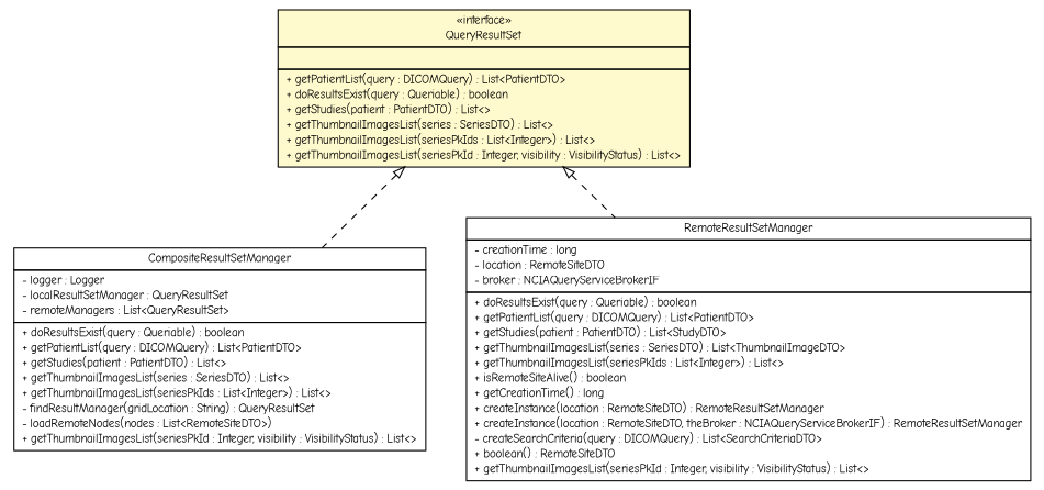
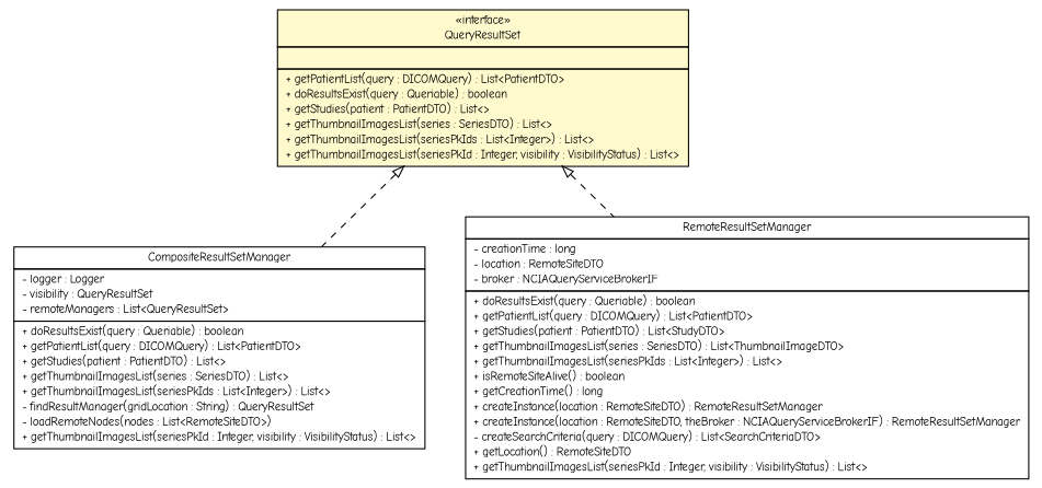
  digraph {
    fontname="Comic Neue"
    node [fontcolor=black fontname="Comic Neue" fontsize=10.0 shape=plaintext]
    edge [arrowtail=empty dir=back fontname="Comic Neue" fontsize=10 headport=p labelfontname=Helvetica labelfontsize=10 style=dashed tailport=p]
-   n1 [label=<<table border="0" cellborder="1" cellspacing="0" cellpadding="2" port="p" href="./CompositeResultSetManager.html"> 		<tr><td><table border="0" cellspacing="0" cellpadding="1"> 			<tr><td> CompositeResultSetManager </td></tr> 		</table></td></tr> 		<tr><td><table border="0" cellspacing="0" cellpadding="1"> 			<tr><td align="left"> - logger : Logger </td></tr> 			<tr><td align="left"> - localResultSetManager : QueryResultSet </td></tr> 			<tr><td align="left"> - remoteManagers : List&lt;QueryResultSet&gt; </td></tr> 		</table></td></tr> 		<tr><td><table border="0" cellspacing="0" cellpadding="1"> 			<tr><td align="left"> + doResultsExist(query : Queriable) : boolean </td></tr> 			<tr><td align="left"> + getPatientList(query : DICOMQuery) : List&lt;PatientDTO&gt; </td></tr> 			<tr><td align="left"> + getStudies(patient : PatientDTO) : List&lt;&gt; </td></tr> 			<tr><td align="left"> + getThumbnailImagesList(series : SeriesDTO) : List&lt;&gt; </td></tr> 			<tr><td align="left"> + getThumbnailImagesList(seriesPkIds : List&lt;Integer&gt;) : List&lt;&gt; </td></tr> 			<tr><td align="left"> - findResultManager(gridLocation : String) : QueryResultSet </td></tr> 			<tr><td align="left"> - loadRemoteNodes(nodes : List&lt;RemoteSiteDTO&gt;) </td></tr> 			<tr><td align="left"> + getThumbnailImagesList(seriesPkId : Integer, visibility : VisibilityStatus) : List&lt;&gt; </td></tr> 		</table></td></tr> 		</table>>]
+   n1 [label=<<table border="0" cellborder="1" cellspacing="0" cellpadding="2" port="p" href="./CompositeResultSetManager.html"> 		<tr><td><table border="0" cellspacing="0" cellpadding="1"> 			<tr><td> CompositeResultSetManager </td></tr> 		</table></td></tr> 		<tr><td><table border="0" cellspacing="0" cellpadding="1"> 			<tr><td align="left"> - logger : Logger </td></tr> 			<tr><td align="left"> - visibility : QueryResultSet </td></tr> 			<tr><td align="left"> - remoteManagers : List&lt;QueryResultSet&gt; </td></tr> 		</table></td></tr> 		<tr><td><table border="0" cellspacing="0" cellpadding="1"> 			<tr><td align="left"> + doResultsExist(query : Queriable) : boolean </td></tr> 			<tr><td align="left"> + getPatientList(query : DICOMQuery) : List&lt;PatientDTO&gt; </td></tr> 			<tr><td align="left"> + getStudies(patient : PatientDTO) : List&lt;&gt; </td></tr> 			<tr><td align="left"> + getThumbnailImagesList(series : SeriesDTO) : List&lt;&gt; </td></tr> 			<tr><td align="left"> + getThumbnailImagesList(seriesPkIds : List&lt;Integer&gt;) : List&lt;&gt; </td></tr> 			<tr><td align="left"> - findResultManager(gridLocation : String) : QueryResultSet </td></tr> 			<tr><td align="left"> - loadRemoteNodes(nodes : List&lt;RemoteSiteDTO&gt;) </td></tr> 			<tr><td align="left"> + getThumbnailImagesList(seriesPkId : Integer, visibility : VisibilityStatus) : List&lt;&gt; </td></tr> 		</table></td></tr> 		</table>>]
    n2 [label=<<table border="0" cellborder="1" cellspacing="0" cellpadding="2" port="p" bgcolor="lemonChiffon" href="./QueryResultSet.html"> 		<tr><td><table border="0" cellspacing="0" cellpadding="1"> 			<tr><td> &laquo;interface&raquo; </td></tr> 			<tr><td> QueryResultSet </td></tr> 		</table></td></tr> 		<tr><td><table border="0" cellspacing="0" cellpadding="1"> 			<tr><td align="left">  </td></tr> 		</table></td></tr> 		<tr><td><table border="0" cellspacing="0" cellpadding="1"> 			<tr><td align="left"> + getPatientList(query : DICOMQuery) : List&lt;PatientDTO&gt; </td></tr> 			<tr><td align="left"> + doResultsExist(query : Queriable) : boolean </td></tr> 			<tr><td align="left"> + getStudies(patient : PatientDTO) : List&lt;&gt; </td></tr> 			<tr><td align="left"> + getThumbnailImagesList(series : SeriesDTO) : List&lt;&gt; </td></tr> 			<tr><td align="left"> + getThumbnailImagesList(seriesPkIds : List&lt;Integer&gt;) : List&lt;&gt; </td></tr> 			<tr><td align="left"> + getThumbnailImagesList(seriesPkId : Integer, visibility : VisibilityStatus) : List&lt;&gt; </td></tr> 		</table></td></tr> 		</table>>]
-   n3 [label=<<table border="0" cellborder="1" cellspacing="0" cellpadding="2" port="p" href="./RemoteResultSetManager.html"> 		<tr><td><table border="0" cellspacing="0" cellpadding="1"> 			<tr><td> RemoteResultSetManager </td></tr> 		</table></td></tr> 		<tr><td><table border="0" cellspacing="0" cellpadding="1"> 			<tr><td align="left"> - creationTime : long </td></tr> 			<tr><td align="left"> - location : RemoteSiteDTO </td></tr> 			<tr><td align="left"> - broker : NCIAQueryServiceBrokerIF </td></tr> 		</table></td></tr> 		<tr><td><table border="0" cellspacing="0" cellpadding="1"> 			<tr><td align="left"> + doResultsExist(query : Queriable) : boolean </td></tr> 			<tr><td align="left"> + getPatientList(query : DICOMQuery) : List&lt;PatientDTO&gt; </td></tr> 			<tr><td align="left"> + getStudies(patient : PatientDTO) : List&lt;StudyDTO&gt; </td></tr> 			<tr><td align="left"> + getThumbnailImagesList(series : SeriesDTO) : List&lt;ThumbnailImageDTO&gt; </td></tr> 			<tr><td align="left"> + getThumbnailImagesList(seriesPkIds : List&lt;Integer&gt;) : List&lt;&gt; </td></tr> 			<tr><td align="left"> + isRemoteSiteAlive() : boolean </td></tr> 			<tr><td align="left"> + getCreationTime() : long </td></tr> 			<tr><td align="left"> + createInstance(location : RemoteSiteDTO) : RemoteResultSetManager </td></tr> 			<tr><td align="left"> + createInstance(location : RemoteSiteDTO, theBroker : NCIAQueryServiceBrokerIF) : RemoteResultSetManager </td></tr> 			<tr><td align="left"> - createSearchCriteria(query : DICOMQuery) : List&lt;SearchCriteriaDTO&gt; </td></tr> 			<tr><td align="left"> + boolean() : RemoteSiteDTO </td></tr> 			<tr><td align="left"> + getThumbnailImagesList(seriesPkId : Integer, visibility : VisibilityStatus) : List&lt;&gt; </td></tr> 		</table></td></tr> 		</table>>]
+   n3 [label=<<table border="0" cellborder="1" cellspacing="0" cellpadding="2" port="p" href="./RemoteResultSetManager.html"> 		<tr><td><table border="0" cellspacing="0" cellpadding="1"> 			<tr><td> RemoteResultSetManager </td></tr> 		</table></td></tr> 		<tr><td><table border="0" cellspacing="0" cellpadding="1"> 			<tr><td align="left"> - creationTime : long </td></tr> 			<tr><td align="left"> - location : RemoteSiteDTO </td></tr> 			<tr><td align="left"> - broker : NCIAQueryServiceBrokerIF </td></tr> 		</table></td></tr> 		<tr><td><table border="0" cellspacing="0" cellpadding="1"> 			<tr><td align="left"> + doResultsExist(query : Queriable) : boolean </td></tr> 			<tr><td align="left"> + getPatientList(query : DICOMQuery) : List&lt;PatientDTO&gt; </td></tr> 			<tr><td align="left"> + getStudies(patient : PatientDTO) : List&lt;StudyDTO&gt; </td></tr> 			<tr><td align="left"> + getThumbnailImagesList(series : SeriesDTO) : List&lt;ThumbnailImageDTO&gt; </td></tr> 			<tr><td align="left"> + getThumbnailImagesList(seriesPkIds : List&lt;Integer&gt;) : List&lt;&gt; </td></tr> 			<tr><td align="left"> + isRemoteSiteAlive() : boolean </td></tr> 			<tr><td align="left"> + getCreationTime() : long </td></tr> 			<tr><td align="left"> + createInstance(location : RemoteSiteDTO) : RemoteResultSetManager </td></tr> 			<tr><td align="left"> + createInstance(location : RemoteSiteDTO, theBroker : NCIAQueryServiceBrokerIF) : RemoteResultSetManager </td></tr> 			<tr><td align="left"> - createSearchCriteria(query : DICOMQuery) : List&lt;SearchCriteriaDTO&gt; </td></tr> 			<tr><td align="left"> + getLocation() : RemoteSiteDTO </td></tr> 			<tr><td align="left"> + getThumbnailImagesList(seriesPkId : Integer, visibility : VisibilityStatus) : List&lt;&gt; </td></tr> 		</table></td></tr> 		</table>>]
    n2 -> n1
    n2 -> n3
  }
